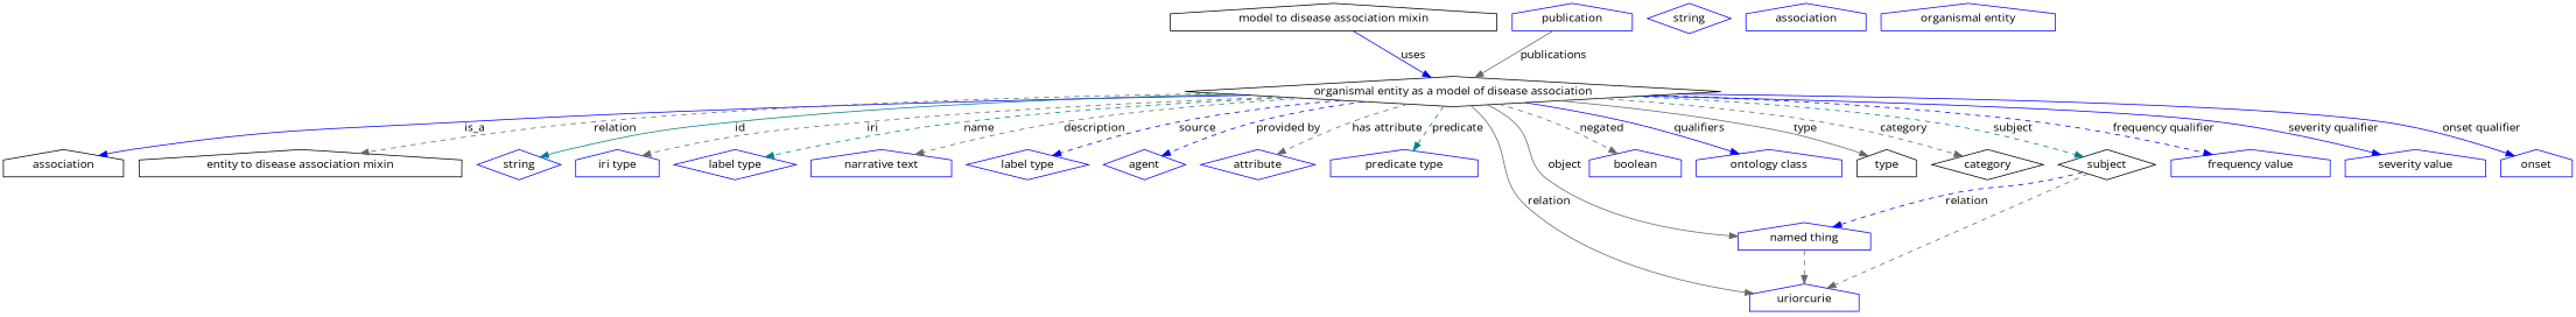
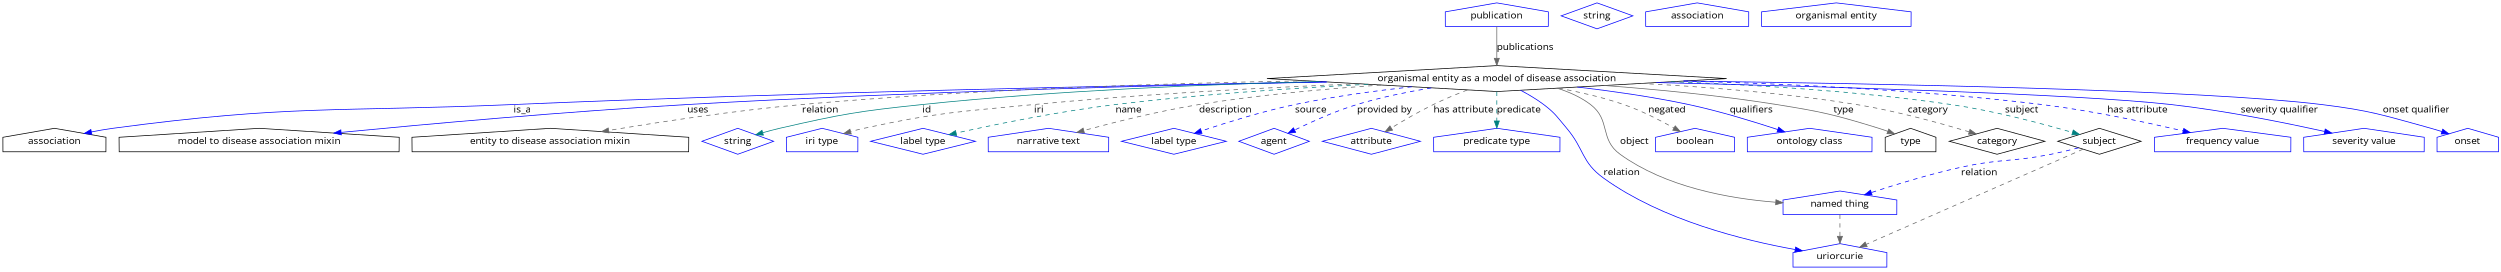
  digraph {
    fontname="Open Sans"
    node [fontname="Open Sans" shape=house color=blue]
    edge [color=gray40 fontname="Open Sans" style=dashed]
    n1 [height=0.5 label="organismal entity as a model of disease association" shape=diamond width=5.344 color=""]
    association [height=0.5 width=1.3902 color=""]
    "model to disease association mixin" [height=0.5 width=3.7552 color=""]
    "entity to disease association mixin" [height=0.5 width=3.683 color=""]
    n5 [height=0.5 label=string shape=diamond width=0.84854]
    n6 [height=0.5 label="iri type" width=1.011]
    n7 [height=0.5 label="label type" shape=diamond width=1.2638]
    n8 [height=0.5 label="narrative text" width=1.6068]
    n9 [height=0.5 label="label type" shape=diamond width=1.2638]
    n10 [height=0.5 label=agent shape=diamond width=0.83048]
    n11 [height=0.5 label=attribute shape=diamond width=1.1193]
    n12 [height=0.5 label="predicate type" width=1.679]
    n13 [height=0.5 label="named thing" width=1.5346]
    n14 [height=0.5 label=uriorcurie width=1.2638]
    n15 [height=0.5 label=boolean width=1.0652]
    n16 [height=0.5 label="ontology class" width=1.7151]
    type [height=0.5 width=0.75 color=""]
    category [height=0.5 shape=diamond width=1.1374 color=""]
    subject [height=0.5 shape=diamond width=0.99297 color=""]
    n20 [height=0.5 label="frequency value" width=1.8776]
    n21 [height=0.5 label="severity value" width=1.661]
    n22 [height=0.5 label=onset width=0.81243]
    n23 [height=0.5 label=publication width=1.3902]
    n24 [height=0.5 label=string shape=diamond width=0.84854]
    n25 [height=0.5 label=association width=1.3902]
    n26 [height=0.5 label="organismal entity" width=2.022]
    n1 -> association [color=blue label=is_a style=solid]
-   "model to disease association mixin" -> n1 [color=blue label=uses style=solid]
+   n1 -> "model to disease association mixin" [color=blue label=uses style=solid]
    n1 -> "entity to disease association mixin" [label=relation]
    n1 -> n5 [color=teal label=id style=solid]
    n1 -> n6 [label=iri]
    n1 -> n7 [color=teal label=name]
    n1 -> n8 [label=description]
    n1 -> n9 [color=blue label=source]
    n1 -> n10 [color=blue label="provided by"]
    n1 -> n11 [label="has attribute"]
    n1 -> n12 [color=teal label=predicate]
    n1 -> n13 [label=object style=solid]
-   n1 -> n14 [label=relation style=solid]
+   n1 -> n14 [color=blue label=relation style=solid]
    n1 -> n15 [label=negated]
    n1 -> n16 [color=blue label=qualifiers style=solid]
    n1 -> type [label=type style=solid]
    n1 -> category [label=category]
    n1 -> subject [color=teal label=subject]
-   n1 -> n20 [color=blue label="frequency qualifier"]
+   n1 -> n20 [color=blue label="has attribute"]
    n1 -> n21 [color=blue label="severity qualifier" style=solid]
    n1 -> n22 [color=blue label="onset qualifier" style=solid]
    n13 -> n14
    subject -> n13 [color=blue label=relation]
    subject -> n14
    n23 -> n1 [label=publications style=solid]
  }
